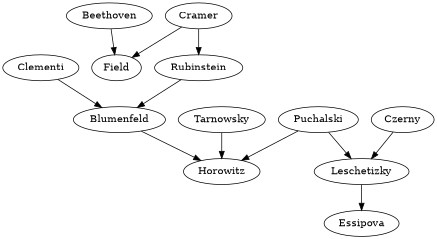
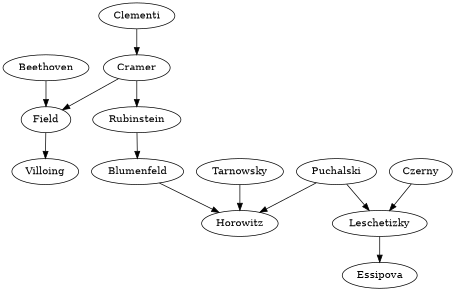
  digraph {
    Clementi
    Cramer
    Field
    Rubinstein
+   Villoing
    Blumenfeld
    Horowitz
    Beethoven
    Czerny
    Leschetizky
    Essipova
    Puchalski
    Tarnowsky
-   Clementi -> Blumenfeld
+   Clementi -> Cramer
    Cramer -> Field
    Cramer -> Rubinstein
+   Field -> Villoing
    Rubinstein -> Blumenfeld
    Blumenfeld -> Horowitz
    Beethoven -> Field
    Czerny -> Leschetizky
    Leschetizky -> Essipova
    Puchalski -> Horowitz
    Puchalski -> Leschetizky
    Tarnowsky -> Horowitz
  }
